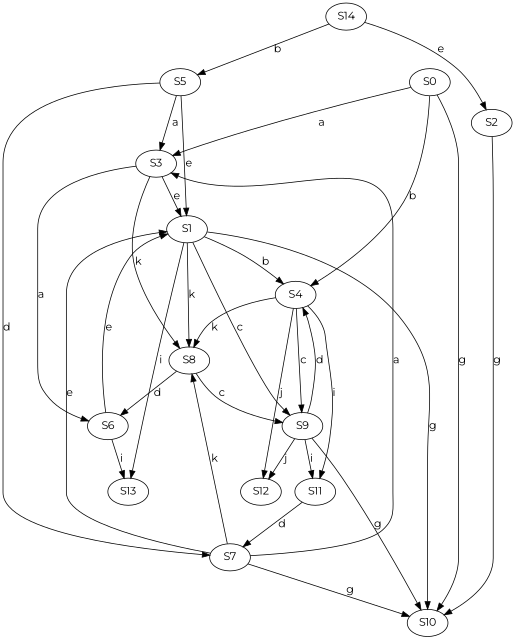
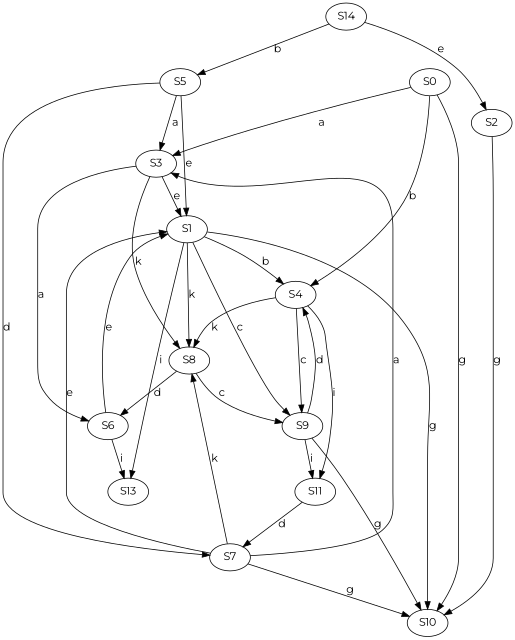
  strict digraph {
    fontname=Montserrat
    node [fontname=Montserrat]
    edge [fontname=Montserrat]
    S0
    S3
    S4
    S10
    S1
    S8
    S6
    S9
    S11
-   S12
    S13
    S5
    S7
    S14
    S2
    S0 -> S3 [label=a]
    S0 -> S4 [label=b]
    S0 -> S10 [label=g]
    S3 -> S1 [label=e]
    S3 -> S8 [label=k]
    S3 -> S6 [label=a]
    S4 -> S8 [label=k]
    S4 -> S9 [label=c]
    S4 -> S11 [label=i]
-   S4 -> S12 [label=j]
    S1 -> S4 [label=b]
    S1 -> S10 [label=g]
    S1 -> S8 [label=k]
    S1 -> S9 [label=c]
    S1 -> S13 [label=i]
    S8 -> S6 [label=d]
    S8 -> S9 [label=c]
    S6 -> S1 [label=e]
    S6 -> S13 [label=i]
    S9 -> S4 [label=d]
    S9 -> S10 [label=g]
    S9 -> S11 [label=i]
-   S9 -> S12 [label=j]
    S11 -> S7 [label=d]
    S5 -> S3 [label=a]
    S5 -> S1 [label=e]
    S5 -> S7 [label=d]
    S7 -> S3 [label=a]
    S7 -> S10 [label=g]
    S7 -> S1 [label=e]
    S7 -> S8 [label=k]
    S14 -> S5 [label=b]
    S14 -> S2 [label=e]
    S2 -> S10 [label=g]
  }
